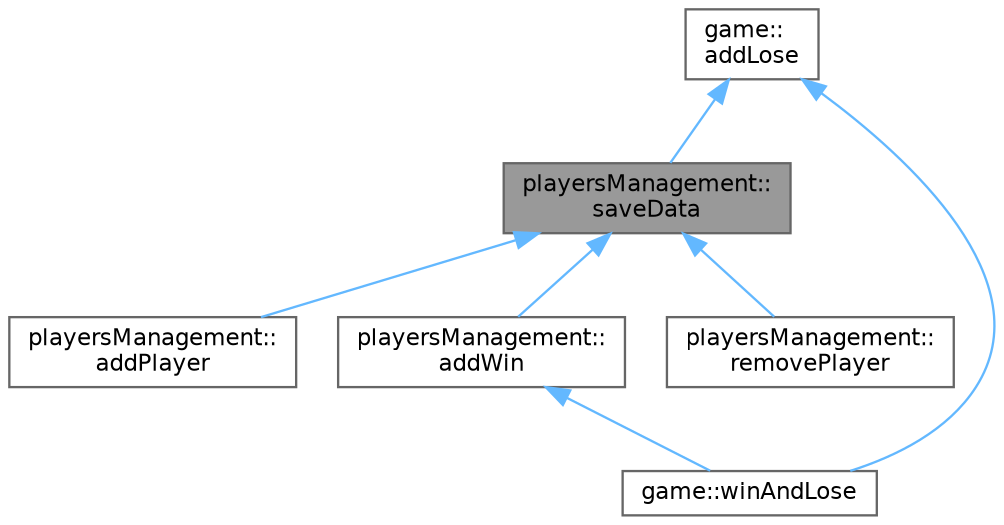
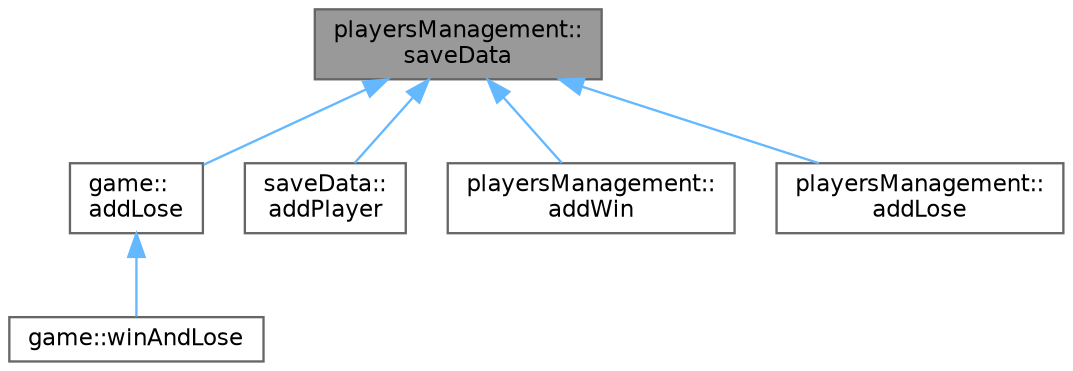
  digraph {
    rankdir=TB
    node [color=grey40 fillcolor=white fontname=Helvetica fontsize=10 shape=box style=filled]
    edge [color=steelblue1 dir=back fontname=Helvetica fontsize=10 labelfontname=Helvetica labelfontsize=10 style=solid]
    n1 [color=gray40 fillcolor=grey60 fontcolor=black height=0.2 label="playersManagement::\lsaveData" width=0.4]
    n2 [height=0.2 label="game::\laddLose" width=0.4]
-   n3 [height=0.2 label="playersManagement::\laddPlayer" width=0.4]
+   n3 [height=0.2 label="saveData::\laddPlayer" width=0.4]
    n4 [height=0.2 label="playersManagement::\laddWin" width=0.4]
-   n5 [height=0.2 label="playersManagement::\lremovePlayer" width=0.4]
+   n5 [height=0.2 label="playersManagement::\laddLose" width=0.4]
    n6 [height=0.2 label="game::winAndLose" width=0.4]
-   n2 -> n1
+   n1 -> n2
    n1 -> n3
    n1 -> n4
    n1 -> n5
    n2 -> n6
-   n4 -> n6
  }
